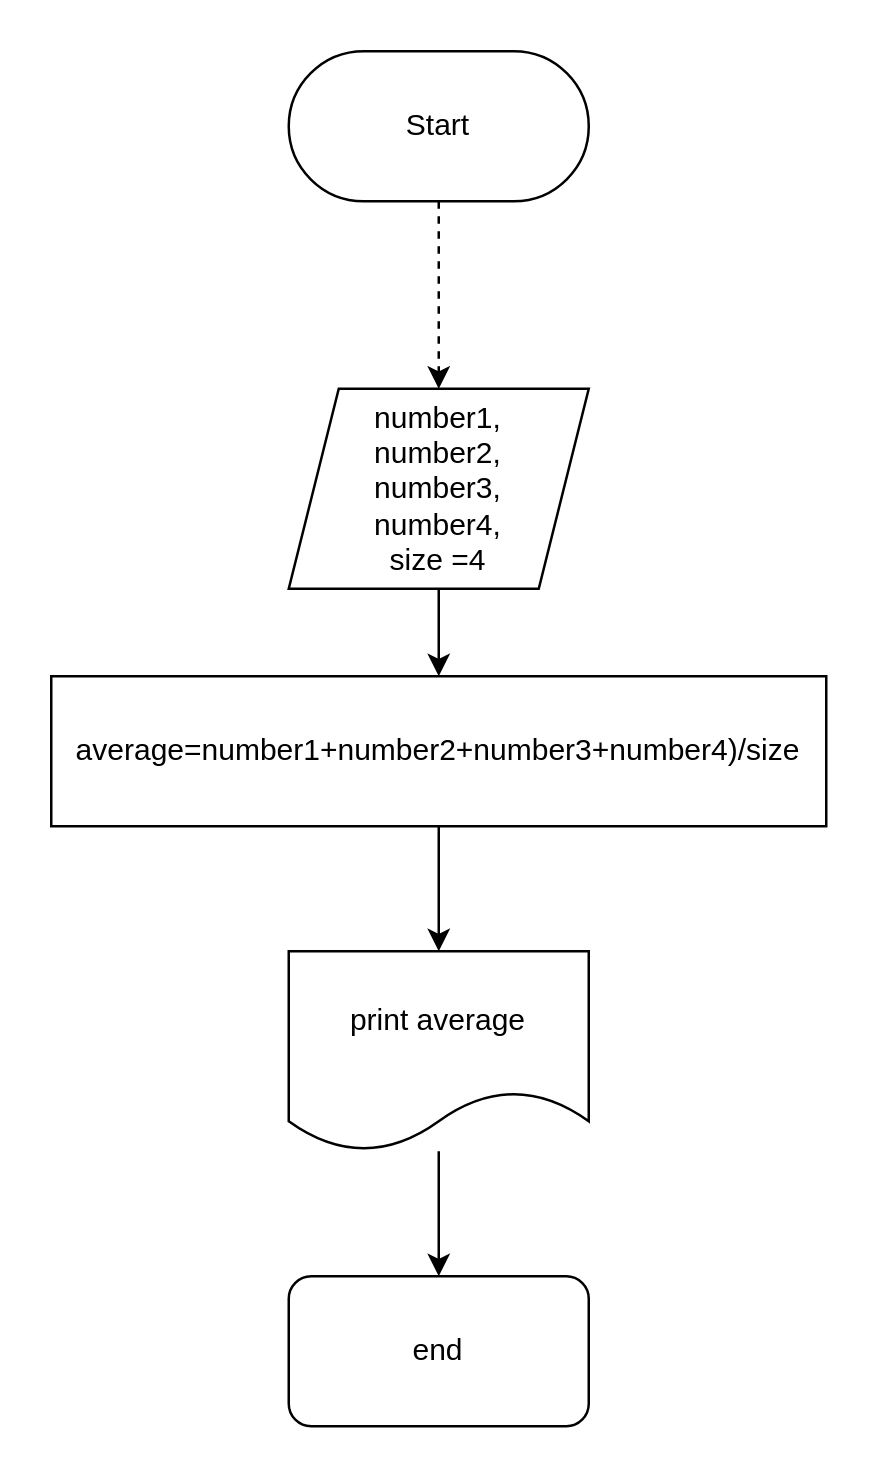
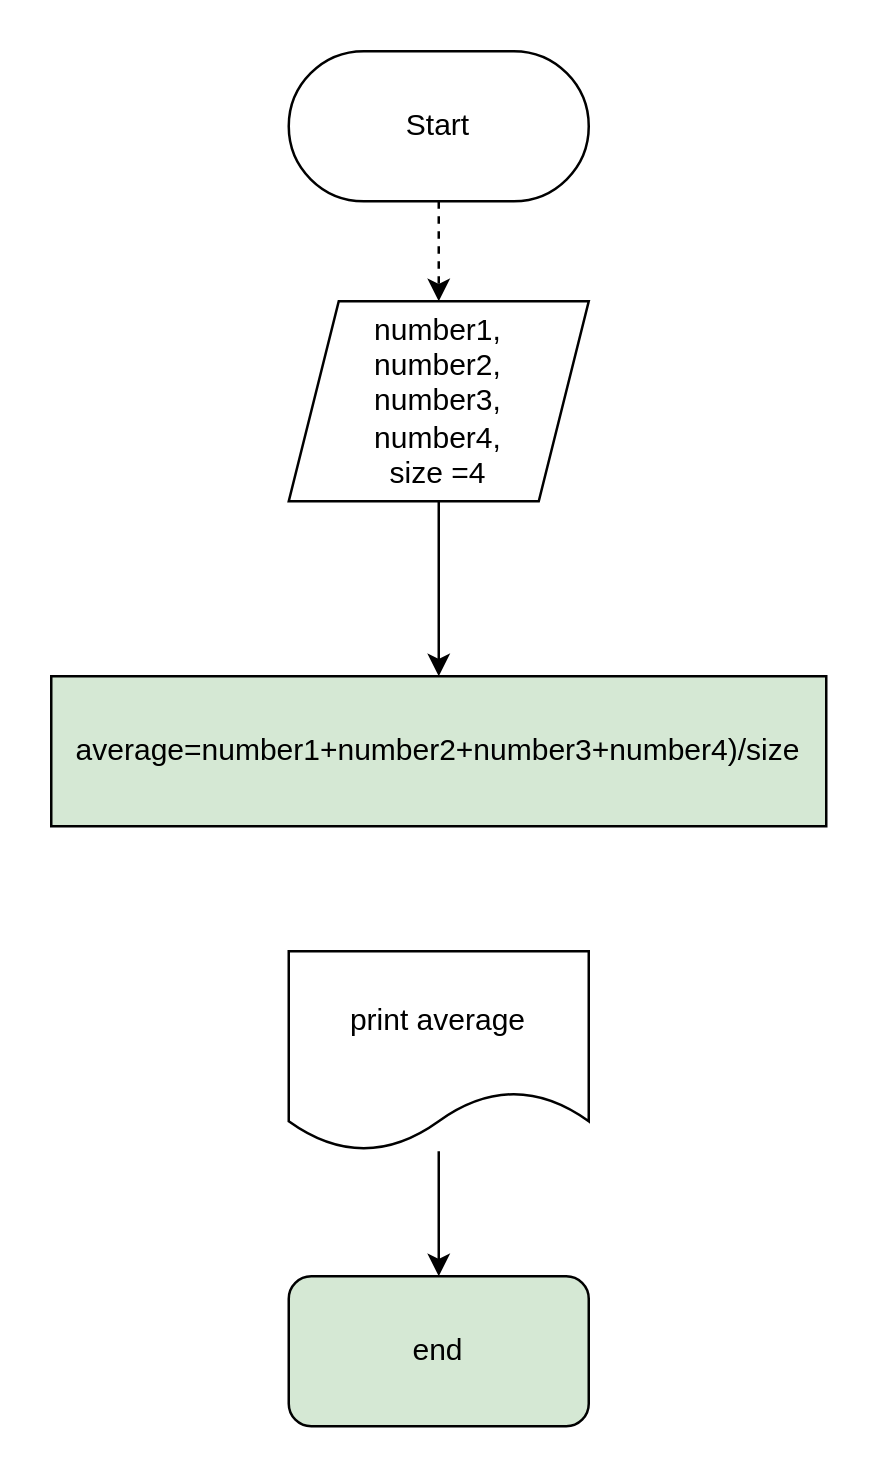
  <mxCell id="0" />
  <mxCell id="1" parent="0" />
  <mxCell id="2" value="" style="edgeStyle=orthogonalEdgeStyle;rounded=0;orthogonalLoop=1;jettySize=auto;html=1;dashed=1;" edge="1" parent="1" source="3" target="5"><mxGeometry relative="1" as="geometry" /></mxCell>
  <mxCell id="3" value="Start" style="rounded=1;whiteSpace=wrap;html=1;arcSize=50;" parent="1" vertex="1"><mxGeometry x="115" y="20" width="120" height="60" as="geometry" /></mxCell>
  <mxCell id="4" value="" style="edgeStyle=orthogonalEdgeStyle;rounded=0;orthogonalLoop=1;jettySize=auto;html=1;" edge="1" parent="1" source="5" target="7"><mxGeometry relative="1" as="geometry" /></mxCell>
- <mxCell id="5" value="number1,&lt;br&gt;number2,&lt;br&gt;number3,&lt;br&gt;number4,&lt;br&gt;size =4" style="shape=parallelogram;perimeter=parallelogramPerimeter;whiteSpace=wrap;html=1;fixedSize=1;" vertex="1" parent="1"><mxGeometry x="115" y="155" width="120" height="80" as="geometry" /></mxCell>
- <mxCell id="6" value="" style="edgeStyle=orthogonalEdgeStyle;rounded=0;orthogonalLoop=1;jettySize=auto;html=1;" edge="1" parent="1" source="7" target="9"><mxGeometry relative="1" as="geometry" /></mxCell>
- <mxCell id="7" value="average=number1+number2+number3+number4)/size" style="rounded=0;whiteSpace=wrap;html=1;" vertex="1" parent="1"><mxGeometry x="20" y="270" width="310" height="60" as="geometry" /></mxCell>
+ <mxCell id="5" value="number1,&lt;br&gt;number2,&lt;br&gt;number3,&lt;br&gt;number4,&lt;br&gt;size =4" style="shape=parallelogram;perimeter=parallelogramPerimeter;whiteSpace=wrap;html=1;fixedSize=1;" vertex="1" parent="1"><mxGeometry x="115" y="120" width="120" height="80" as="geometry" /></mxCell>
+ <mxCell id="7" value="average=number1+number2+number3+number4)/size" style="rounded=0;whiteSpace=wrap;html=1;fillColor=#d5e8d4;" vertex="1" parent="1"><mxGeometry x="20" y="270" width="310" height="60" as="geometry" /></mxCell>
  <mxCell id="8" value="" style="edgeStyle=orthogonalEdgeStyle;rounded=0;orthogonalLoop=1;jettySize=auto;html=1;" edge="1" parent="1" source="9" target="10"><mxGeometry relative="1" as="geometry" /></mxCell>
  <mxCell id="9" value="print average" style="shape=document;whiteSpace=wrap;html=1;boundedLbl=1;" vertex="1" parent="1"><mxGeometry x="115" y="380" width="120" height="80" as="geometry" /></mxCell>
- <mxCell id="10" value="end" style="rounded=1;whiteSpace=wrap;html=1;" vertex="1" parent="1"><mxGeometry x="115" y="510" width="120" height="60" as="geometry" /></mxCell>
+ <mxCell id="10" value="end" style="rounded=1;whiteSpace=wrap;html=1;fillColor=#d5e8d4;" vertex="1" parent="1"><mxGeometry x="115" y="510" width="120" height="60" as="geometry" /></mxCell>
